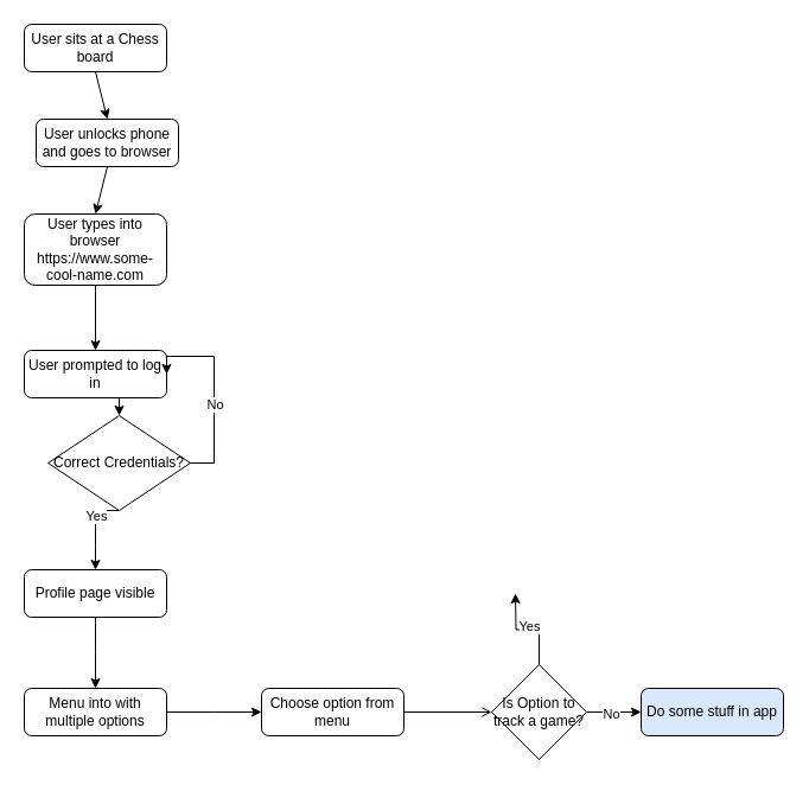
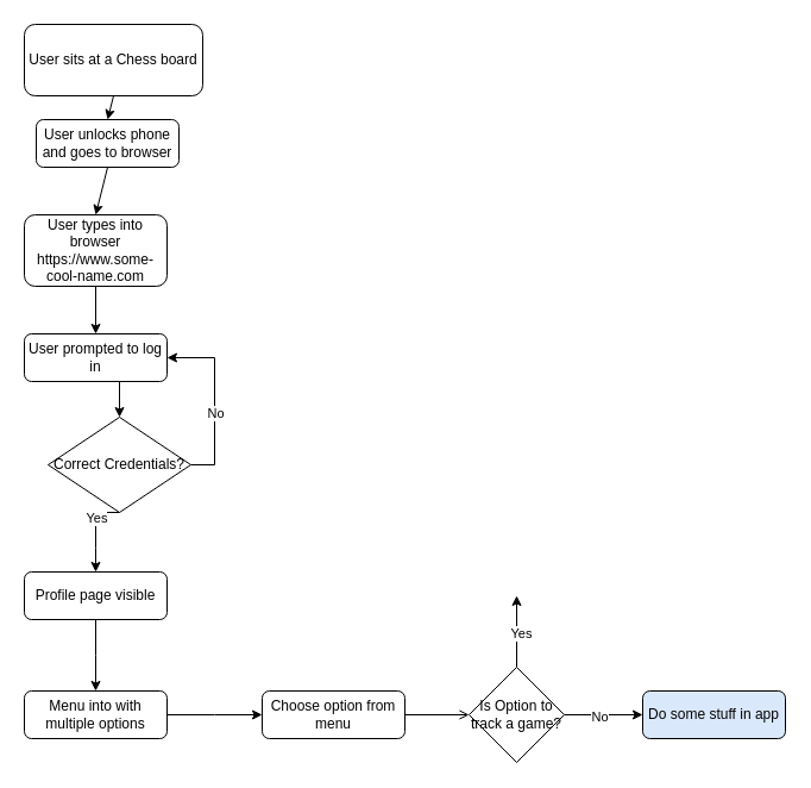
  <mxCell id="0" />
  <mxCell id="1" parent="0" />
- <mxCell id="2" value="User sits at a Chess board" style="rounded=1;whiteSpace=wrap;html=1;fontSize=12;glass=0;strokeWidth=1;shadow=0;" parent="1" vertex="1"><mxGeometry x="20" y="20" width="120" height="40" as="geometry" /></mxCell>
+ <mxCell id="2" value="User sits at a Chess board" style="rounded=1;whiteSpace=wrap;html=1;fontSize=12;glass=0;strokeWidth=1;shadow=0;" parent="1" vertex="1"><mxGeometry x="20" y="20" width="150" height="60" as="geometry" /></mxCell>
  <mxCell id="3" value="User unlocks phone and goes to browser" style="rounded=1;whiteSpace=wrap;html=1;fontSize=12;glass=0;strokeWidth=1;shadow=0;" vertex="1" parent="1"><mxGeometry x="30" y="100" width="120" height="40" as="geometry" /></mxCell>
  <mxCell id="4" style="edgeStyle=orthogonalEdgeStyle;rounded=0;orthogonalLoop=1;jettySize=auto;html=1;exitX=0.5;exitY=1;exitDx=0;exitDy=0;entryX=0.5;entryY=0;entryDx=0;entryDy=0;" edge="1" parent="1" source="5" target="9"><mxGeometry relative="1" as="geometry" /></mxCell>
  <mxCell id="5" value="User types into browser https://www.some-cool-name.com" style="rounded=1;whiteSpace=wrap;html=1;fontSize=12;glass=0;strokeWidth=1;shadow=0;" vertex="1" parent="1"><mxGeometry x="20" y="180" width="120" height="60" as="geometry" /></mxCell>
  <mxCell id="6" value="" style="endArrow=classic;html=1;rounded=0;exitX=0.5;exitY=1;exitDx=0;exitDy=0;entryX=0.5;entryY=0;entryDx=0;entryDy=0;" edge="1" parent="1" source="2" target="3"><mxGeometry width="50" height="50" relative="1" as="geometry"><mxPoint x="370" y="380" as="sourcePoint" /><mxPoint x="420" y="330" as="targetPoint" /></mxGeometry></mxCell>
  <mxCell id="7" value="" style="endArrow=classic;html=1;rounded=0;exitX=0.5;exitY=1;exitDx=0;exitDy=0;entryX=0.5;entryY=0;entryDx=0;entryDy=0;" edge="1" parent="1" source="3" target="5"><mxGeometry width="50" height="50" relative="1" as="geometry"><mxPoint x="90" y="70" as="sourcePoint" /><mxPoint x="90" y="110" as="targetPoint" /></mxGeometry></mxCell>
  <mxCell id="8" style="edgeStyle=orthogonalEdgeStyle;rounded=0;orthogonalLoop=1;jettySize=auto;html=1;exitX=0.5;exitY=1;exitDx=0;exitDy=0;entryX=0.5;entryY=0;entryDx=0;entryDy=0;" edge="1" parent="1" source="9" target="14"><mxGeometry relative="1" as="geometry" /></mxCell>
- <mxCell id="9" value="User prompted to log in" style="rounded=1;whiteSpace=wrap;html=1;fontSize=12;glass=0;strokeWidth=1;shadow=0;" vertex="1" parent="1"><mxGeometry x="20" y="295" width="120" height="40" as="geometry" /></mxCell>
+ <mxCell id="9" value="User prompted to log in" style="rounded=1;whiteSpace=wrap;html=1;fontSize=12;glass=0;strokeWidth=1;shadow=0;" vertex="1" parent="1"><mxGeometry x="20" y="280" width="120" height="40" as="geometry" /></mxCell>
  <mxCell id="10" value="" style="edgeStyle=orthogonalEdgeStyle;rounded=0;orthogonalLoop=1;jettySize=auto;exitX=1;exitY=0.5;exitDx=0;exitDy=0;entryX=1;entryY=0.5;entryDx=0;entryDy=0;html=1;metaEdit=1;" edge="1" parent="1" source="14" target="9"><mxGeometry relative="1" as="geometry"><mxPoint x="180" y="300" as="targetPoint" /><Array as="points"><mxPoint x="180" y="390" /><mxPoint x="180" y="300" /></Array></mxGeometry></mxCell>
  <mxCell id="11" value="No" style="edgeLabel;html=1;align=center;verticalAlign=middle;resizable=0;points=[];" vertex="1" connectable="0" parent="10"><mxGeometry x="-0.147" relative="1" as="geometry"><mxPoint as="offset" /></mxGeometry></mxCell>
  <mxCell id="12" style="edgeStyle=orthogonalEdgeStyle;rounded=0;orthogonalLoop=1;jettySize=auto;html=1;exitX=0.5;exitY=1;exitDx=0;exitDy=0;metaEdit=1;" edge="1" parent="1" source="14"><mxGeometry relative="1" as="geometry"><mxPoint x="80" y="480" as="targetPoint" /><Array as="points"><mxPoint x="80" y="460" /><mxPoint x="80" y="460" /></Array></mxGeometry></mxCell>
  <mxCell id="13" value="Yes" style="edgeLabel;html=1;align=center;verticalAlign=middle;resizable=0;points=[];" vertex="1" connectable="0" parent="12"><mxGeometry x="-0.32" relative="1" as="geometry"><mxPoint as="offset" /></mxGeometry></mxCell>
  <mxCell id="14" value="Correct Credentials?" style="rhombus;whiteSpace=wrap;html=1;" vertex="1" parent="1"><mxGeometry x="40" y="350" width="120" height="80" as="geometry" /></mxCell>
  <mxCell id="15" style="edgeStyle=orthogonalEdgeStyle;rounded=0;orthogonalLoop=1;jettySize=auto;html=1;exitX=0.5;exitY=1;exitDx=0;exitDy=0;" edge="1" parent="1" source="16"><mxGeometry relative="1" as="geometry"><mxPoint x="80" y="580" as="targetPoint" /></mxGeometry></mxCell>
  <mxCell id="16" value="Profile page visible" style="rounded=1;whiteSpace=wrap;html=1;fontSize=12;glass=0;strokeWidth=1;shadow=0;" vertex="1" parent="1"><mxGeometry x="20" y="480" width="120" height="40" as="geometry" /></mxCell>
  <mxCell id="17" style="edgeStyle=orthogonalEdgeStyle;rounded=0;orthogonalLoop=1;jettySize=auto;html=1;exitX=1;exitY=0.5;exitDx=0;exitDy=0;" edge="1" parent="1" source="18"><mxGeometry relative="1" as="geometry"><mxPoint x="220" y="600" as="targetPoint" /></mxGeometry></mxCell>
  <mxCell id="18" value="Menu into with multiple options" style="rounded=1;whiteSpace=wrap;html=1;fontSize=12;glass=0;strokeWidth=1;shadow=0;" vertex="1" parent="1"><mxGeometry x="20" y="580" width="120" height="40" as="geometry" /></mxCell>
  <mxCell id="19" style="edgeStyle=orthogonalEdgeStyle;rounded=0;orthogonalLoop=1;jettySize=auto;html=1;exitX=1;exitY=0.5;exitDx=0;exitDy=0;entryX=0;entryY=0.5;entryDx=0;entryDy=0;endArrow=open;" edge="1" parent="1" source="20" target="25"><mxGeometry relative="1" as="geometry" /></mxCell>
  <mxCell id="20" value="Choose option from menu" style="rounded=1;whiteSpace=wrap;html=1;fontSize=12;glass=0;strokeWidth=1;shadow=0;" vertex="1" parent="1"><mxGeometry x="220" y="580" width="120" height="40" as="geometry" /></mxCell>
  <mxCell id="21" style="edgeStyle=orthogonalEdgeStyle;rounded=0;orthogonalLoop=1;jettySize=auto;html=1;exitX=1;exitY=0.5;exitDx=0;exitDy=0;" edge="1" parent="1" source="25"><mxGeometry relative="1" as="geometry"><mxPoint x="540" y="600" as="targetPoint" /><Array as="points"><mxPoint x="500" y="600" /><mxPoint x="500" y="600" /></Array></mxGeometry></mxCell>
  <mxCell id="22" value="No" style="edgeLabel;html=1;align=center;verticalAlign=middle;resizable=0;points=[];" vertex="1" connectable="0" parent="21"><mxGeometry x="-0.121" y="-1" relative="1" as="geometry"><mxPoint as="offset" /></mxGeometry></mxCell>
  <mxCell id="23" style="edgeStyle=orthogonalEdgeStyle;rounded=0;orthogonalLoop=1;jettySize=auto;html=1;exitX=0.5;exitY=0;exitDx=0;exitDy=0;" edge="1" parent="1" source="25"><mxGeometry relative="1" as="geometry"><mxPoint x="434" y="500" as="targetPoint" /></mxGeometry></mxCell>
  <mxCell id="24" value="Yes" style="edgeLabel;html=1;align=center;verticalAlign=middle;resizable=0;points=[];" vertex="1" connectable="0" parent="23"><mxGeometry x="-0.033" y="-3" relative="1" as="geometry"><mxPoint as="offset" /></mxGeometry></mxCell>
- <mxCell id="25" value="Is Option to track a game?" style="rhombus;whiteSpace=wrap;html=1;" vertex="1" parent="1"><mxGeometry x="414" y="560" width="80" height="80" as="geometry" /></mxCell>
+ <mxCell id="25" value="Is Option to track a game?" style="rhombus;whiteSpace=wrap;html=1;" vertex="1" parent="1"><mxGeometry x="394" y="560" width="80" height="80" as="geometry" /></mxCell>
  <mxCell id="26" value="Do some stuff in app" style="rounded=1;whiteSpace=wrap;html=1;fontSize=12;glass=0;strokeWidth=1;shadow=0;fillColor=#dae8fc;" vertex="1" parent="1"><mxGeometry x="540" y="580" width="120" height="40" as="geometry" /></mxCell>
